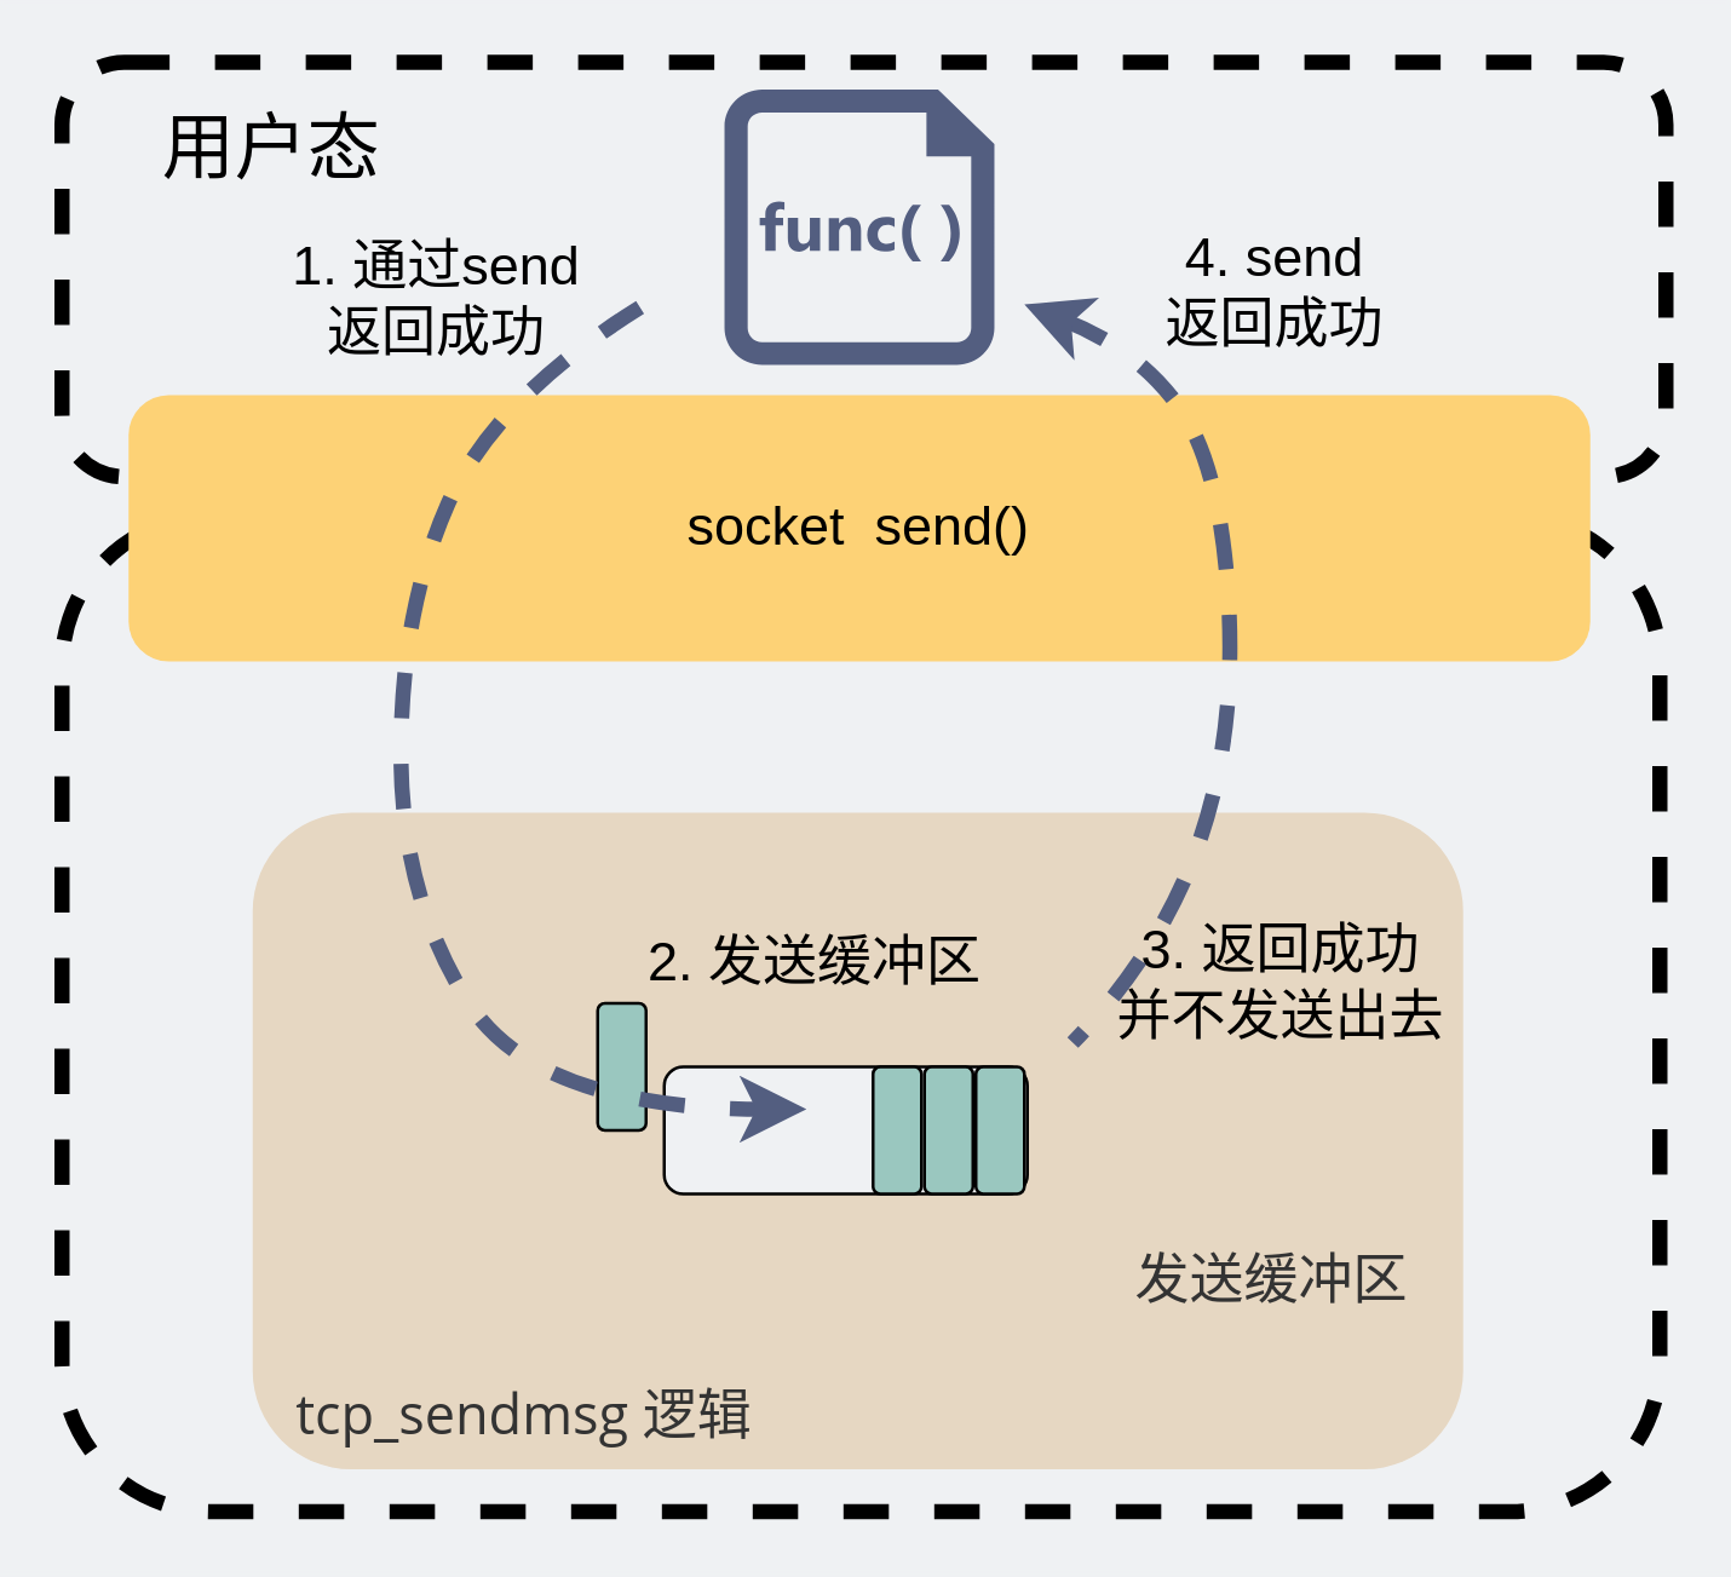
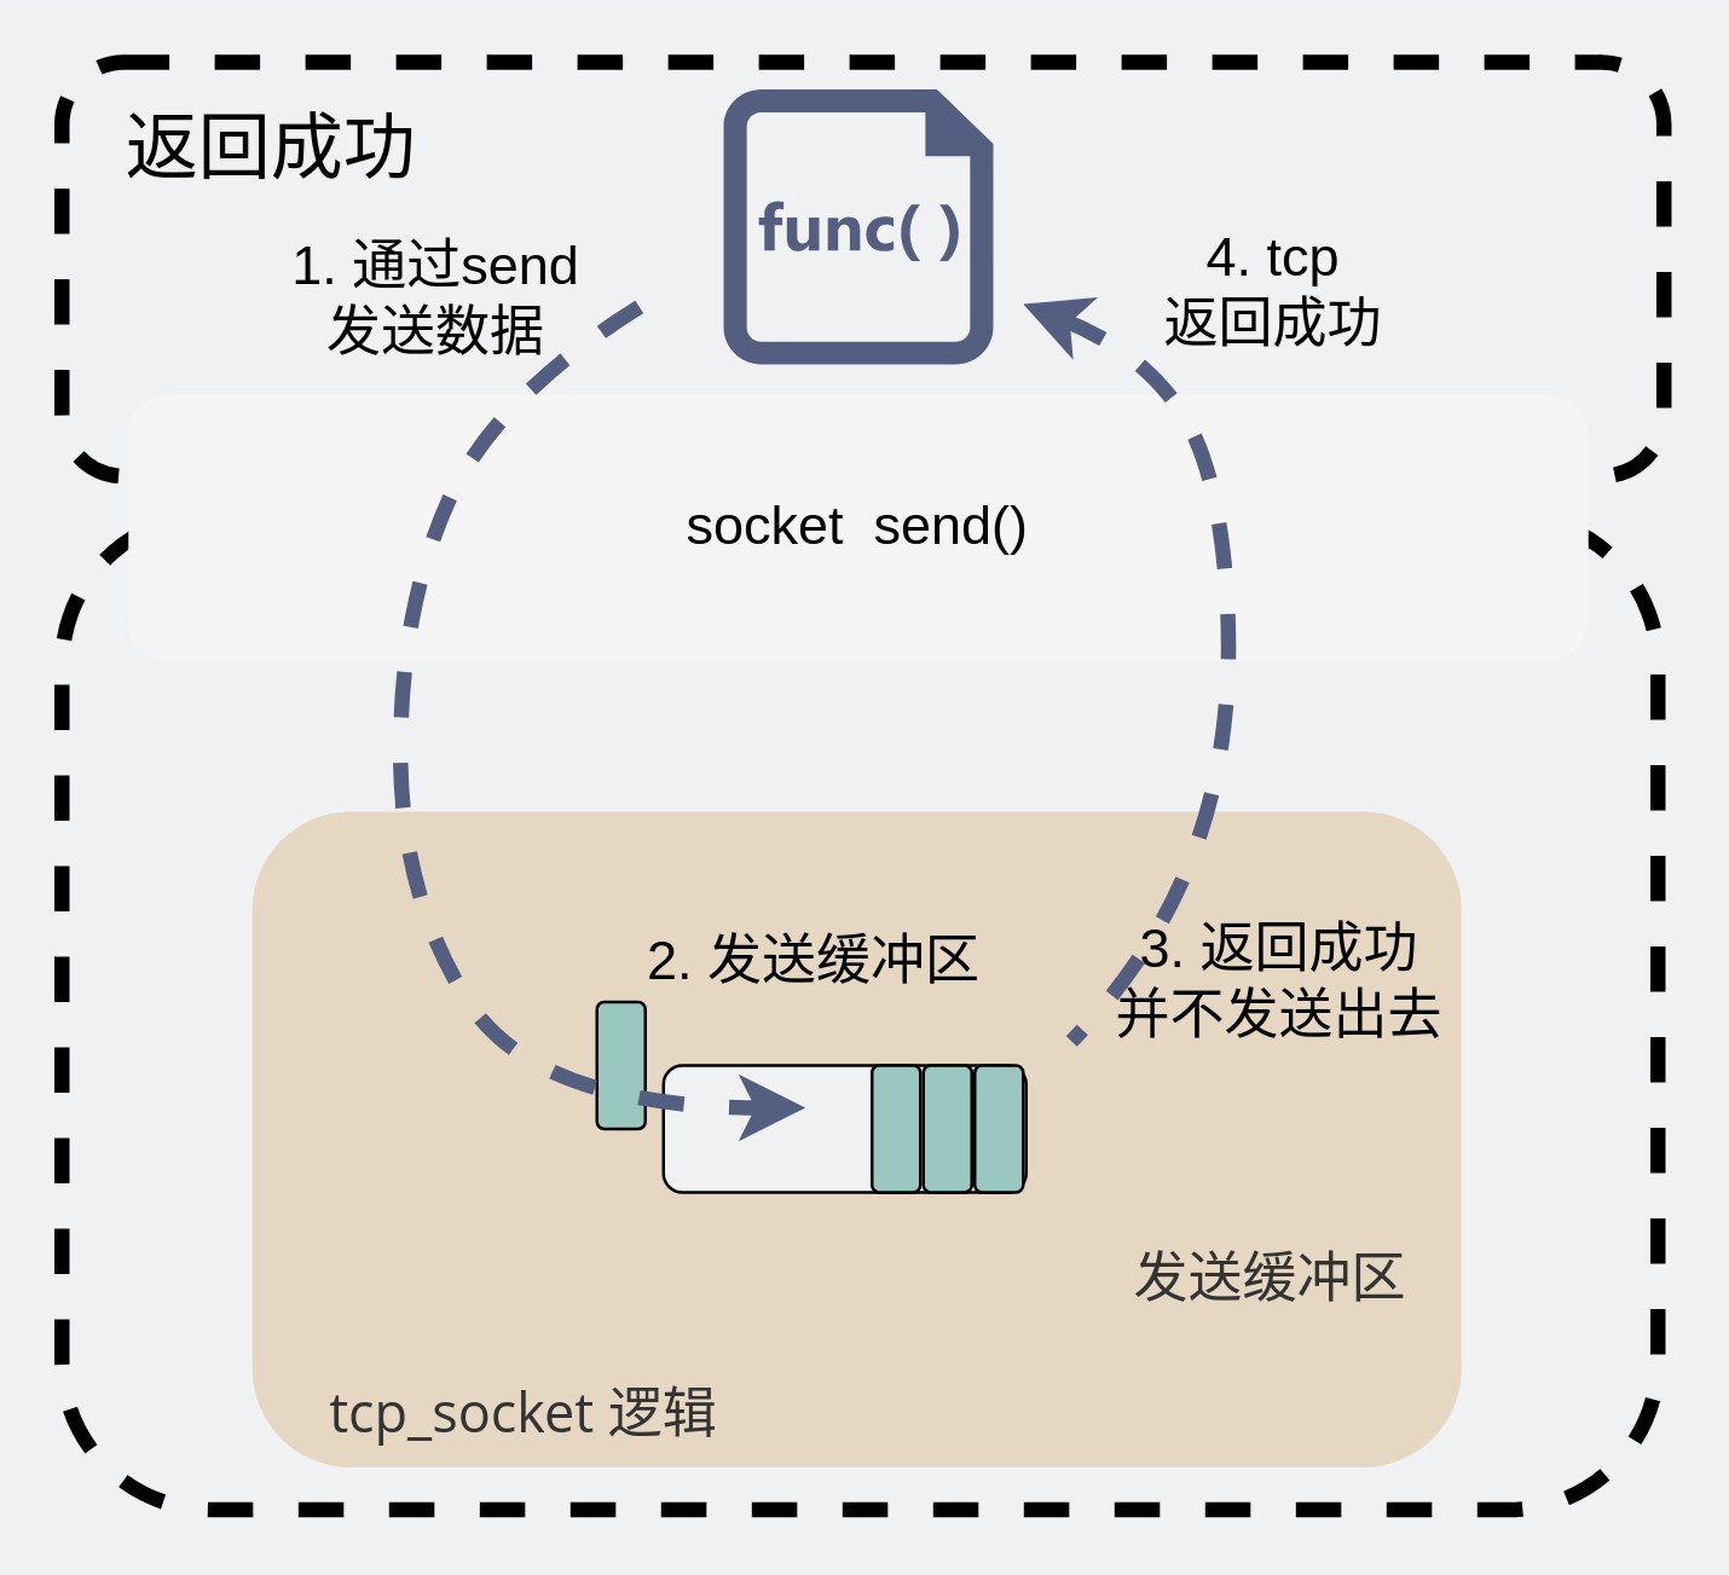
  <mxCell id="0" />
  <mxCell id="1" parent="0" />
  <mxCell id="2" value="" style="rounded=1;whiteSpace=wrap;html=1;dashed=1;strokeWidth=5;fillColor=none;" parent="1" vertex="1"><mxGeometry x="20" y="170" width="528" height="329" as="geometry" /></mxCell>
  <mxCell id="3" value="" style="rounded=1;whiteSpace=wrap;html=1;strokeColor=none;fontSize=18;labelBackgroundColor=none;fillColor=#E6D7C2;" parent="1" vertex="1"><mxGeometry x="83" y="268" width="400" height="217" as="geometry" /></mxCell>
  <mxCell id="4" value="" style="rounded=1;whiteSpace=wrap;html=1;fillColor=#EFF1F3;" parent="1" vertex="1"><mxGeometry x="219" y="352" width="120" height="42" as="geometry" /></mxCell>
  <mxCell id="5" value="" style="rounded=1;whiteSpace=wrap;html=1;dashed=1;strokeWidth=5;fillColor=none;" parent="1" vertex="1"><mxGeometry x="20" y="20" width="530" height="137" as="geometry" /></mxCell>
- <mxCell id="6" value="&lt;font style=&quot;font-size: 18px&quot;&gt;socket&amp;nbsp; send()&lt;/font&gt;" style="rounded=1;whiteSpace=wrap;html=1;strokeColor=none;labelBackgroundColor=none;fillColor=#FDD276;" parent="1" vertex="1"><mxGeometry x="42" y="130" width="483" height="88" as="geometry" /></mxCell>
- <mxCell id="7" value="&lt;font style=&quot;font-size: 24px&quot;&gt;用户态&lt;/font&gt;" style="text;html=1;strokeColor=none;fillColor=none;align=center;verticalAlign=middle;whiteSpace=wrap;rounded=0;dashed=1;" parent="1" vertex="1"><mxGeometry x="23" y="39" width="132.5" height="20" as="geometry" /></mxCell>
+ <mxCell id="6" value="&lt;font style=&quot;font-size: 18px&quot;&gt;socket&amp;nbsp; send()&lt;/font&gt;" style="rounded=1;whiteSpace=wrap;html=1;strokeColor=none;labelBackgroundColor=none;fillColor=#f5f5f5;" parent="1" vertex="1"><mxGeometry x="42" y="130" width="483" height="88" as="geometry" /></mxCell>
+ <mxCell id="7" value="&lt;font style=&quot;font-size: 24px&quot;&gt;返回成功&lt;/font&gt;" style="text;html=1;strokeColor=none;fillColor=none;align=center;verticalAlign=middle;whiteSpace=wrap;rounded=0;dashed=1;" parent="1" vertex="1"><mxGeometry x="23" y="39" width="132.5" height="20" as="geometry" /></mxCell>
  <mxCell id="8" value="" style="aspect=fixed;pointerEvents=1;shadow=0;dashed=0;html=1;strokeColor=none;labelPosition=center;verticalLabelPosition=bottom;verticalAlign=top;align=center;shape=mxgraph.mscae.enterprise.code_file;fillColor=#535E80;" parent="1" vertex="1"><mxGeometry x="238.91" y="29" width="89.18" height="91" as="geometry" /></mxCell>
  <mxCell id="9" value="" style="curved=1;endArrow=none;html=1;strokeColor=#535E80;strokeWidth=5;dashed=1;startArrow=classic;startFill=1;endFill=0;" parent="1" edge="1"><mxGeometry width="50" height="50" relative="1" as="geometry"><mxPoint x="338" y="100" as="sourcePoint" /><mxPoint x="354" y="344" as="targetPoint" /><Array as="points"><mxPoint x="376" y="115" /><mxPoint x="403" y="154" /><mxPoint x="408" y="243" /><mxPoint x="383" y="314" /></Array></mxGeometry></mxCell>
- <mxCell id="10" value="&lt;font color=&quot;#333333&quot; face=&quot;open sans, clear sans, helvetica neue, helvetica, arial, sans-serif&quot;&gt;&lt;span style=&quot;font-size: 18px&quot;&gt;tcp_sendmsg 逻辑&lt;/span&gt;&lt;/font&gt;" style="text;html=1;strokeColor=none;fillColor=none;align=center;verticalAlign=middle;whiteSpace=wrap;rounded=0;" vertex="1" parent="1"><mxGeometry x="95" y="443" width="156" height="48" as="geometry" /></mxCell>
+ <mxCell id="10" value="&lt;font color=&quot;#333333&quot; face=&quot;open sans, clear sans, helvetica neue, helvetica, arial, sans-serif&quot;&gt;&lt;span style=&quot;font-size: 18px&quot;&gt;tcp_socket 逻辑&lt;/span&gt;&lt;/font&gt;" style="text;html=1;strokeColor=none;fillColor=none;align=center;verticalAlign=middle;whiteSpace=wrap;rounded=0;" vertex="1" parent="1"><mxGeometry x="95" y="443" width="156" height="48" as="geometry" /></mxCell>
  <mxCell id="11" value="" style="rounded=1;whiteSpace=wrap;html=1;fillColor=#9AC7BF;" vertex="1" parent="1"><mxGeometry x="322" y="352" width="16" height="42" as="geometry" /></mxCell>
  <mxCell id="12" value="&lt;font color=&quot;#333333&quot; face=&quot;open sans, clear sans, helvetica neue, helvetica, arial, sans-serif&quot;&gt;&lt;span style=&quot;font-size: 18px&quot;&gt;发送缓冲区&lt;/span&gt;&lt;/font&gt;" style="text;html=1;strokeColor=none;fillColor=none;align=center;verticalAlign=middle;whiteSpace=wrap;rounded=0;" vertex="1" parent="1"><mxGeometry x="365" y="400" width="110" height="43" as="geometry" /></mxCell>
  <mxCell id="13" value="" style="rounded=1;whiteSpace=wrap;html=1;fillColor=#9AC7BF;" vertex="1" parent="1"><mxGeometry x="305" y="352" width="16" height="42" as="geometry" /></mxCell>
  <mxCell id="14" value="" style="rounded=1;whiteSpace=wrap;html=1;fillColor=#9AC7BF;" vertex="1" parent="1"><mxGeometry x="288" y="352" width="16" height="42" as="geometry" /></mxCell>
  <mxCell id="15" value="" style="rounded=1;whiteSpace=wrap;html=1;fillColor=#9AC7BF;" vertex="1" parent="1"><mxGeometry x="197" y="331" width="16" height="42" as="geometry" /></mxCell>
  <mxCell id="16" value="" style="curved=1;endArrow=classic;html=1;strokeColor=#535E80;strokeWidth=5;dashed=1;" parent="1" edge="1"><mxGeometry width="50" height="50" relative="1" as="geometry"><mxPoint x="211" y="101" as="sourcePoint" /><mxPoint x="266" y="366" as="targetPoint" /><Array as="points"><mxPoint x="163" y="131" /><mxPoint x="132" y="201" /><mxPoint x="132" y="296" /><mxPoint x="177" y="366" /></Array></mxGeometry></mxCell>
- <mxCell id="17" value="&lt;font style=&quot;font-size: 18px&quot;&gt;1. 通过send &lt;br&gt;返回成功&lt;/font&gt;" style="text;html=1;strokeColor=none;fillColor=none;align=center;verticalAlign=middle;whiteSpace=wrap;rounded=0;" vertex="1" parent="1"><mxGeometry x="72" y="75" width="144" height="48" as="geometry" /></mxCell>
+ <mxCell id="17" value="&lt;font style=&quot;font-size: 18px&quot;&gt;1. 通过send &lt;br&gt;发送数据&lt;/font&gt;" style="text;html=1;strokeColor=none;fillColor=none;align=center;verticalAlign=middle;whiteSpace=wrap;rounded=0;" vertex="1" parent="1"><mxGeometry x="72" y="75" width="144" height="48" as="geometry" /></mxCell>
  <mxCell id="18" value="&lt;font style=&quot;font-size: 18px&quot;&gt;2. 发送缓冲区&lt;/font&gt;" style="text;html=1;strokeColor=none;fillColor=none;align=center;verticalAlign=middle;whiteSpace=wrap;rounded=0;" vertex="1" parent="1"><mxGeometry x="197" y="294" width="144" height="48" as="geometry" /></mxCell>
- <mxCell id="19" value="&lt;font style=&quot;font-size: 18px&quot;&gt;4. send&lt;br&gt;返回成功&lt;/font&gt;" style="text;html=1;strokeColor=none;fillColor=none;align=center;verticalAlign=middle;whiteSpace=wrap;rounded=0;" vertex="1" parent="1"><mxGeometry x="349" y="72" width="144" height="48" as="geometry" /></mxCell>
+ <mxCell id="19" value="&lt;font style=&quot;font-size: 18px&quot;&gt;4. tcp&lt;br&gt;返回成功&lt;/font&gt;" style="text;html=1;strokeColor=none;fillColor=none;align=center;verticalAlign=middle;whiteSpace=wrap;rounded=0;" vertex="1" parent="1"><mxGeometry x="349" y="72" width="144" height="48" as="geometry" /></mxCell>
  <mxCell id="20" value="&lt;font style=&quot;font-size: 18px&quot;&gt;3. 返回成功&lt;br&gt;并不发送出去&lt;/font&gt;" style="text;html=1;strokeColor=none;fillColor=none;align=center;verticalAlign=middle;whiteSpace=wrap;rounded=0;" vertex="1" parent="1"><mxGeometry x="351" y="301" width="144" height="48" as="geometry" /></mxCell>
